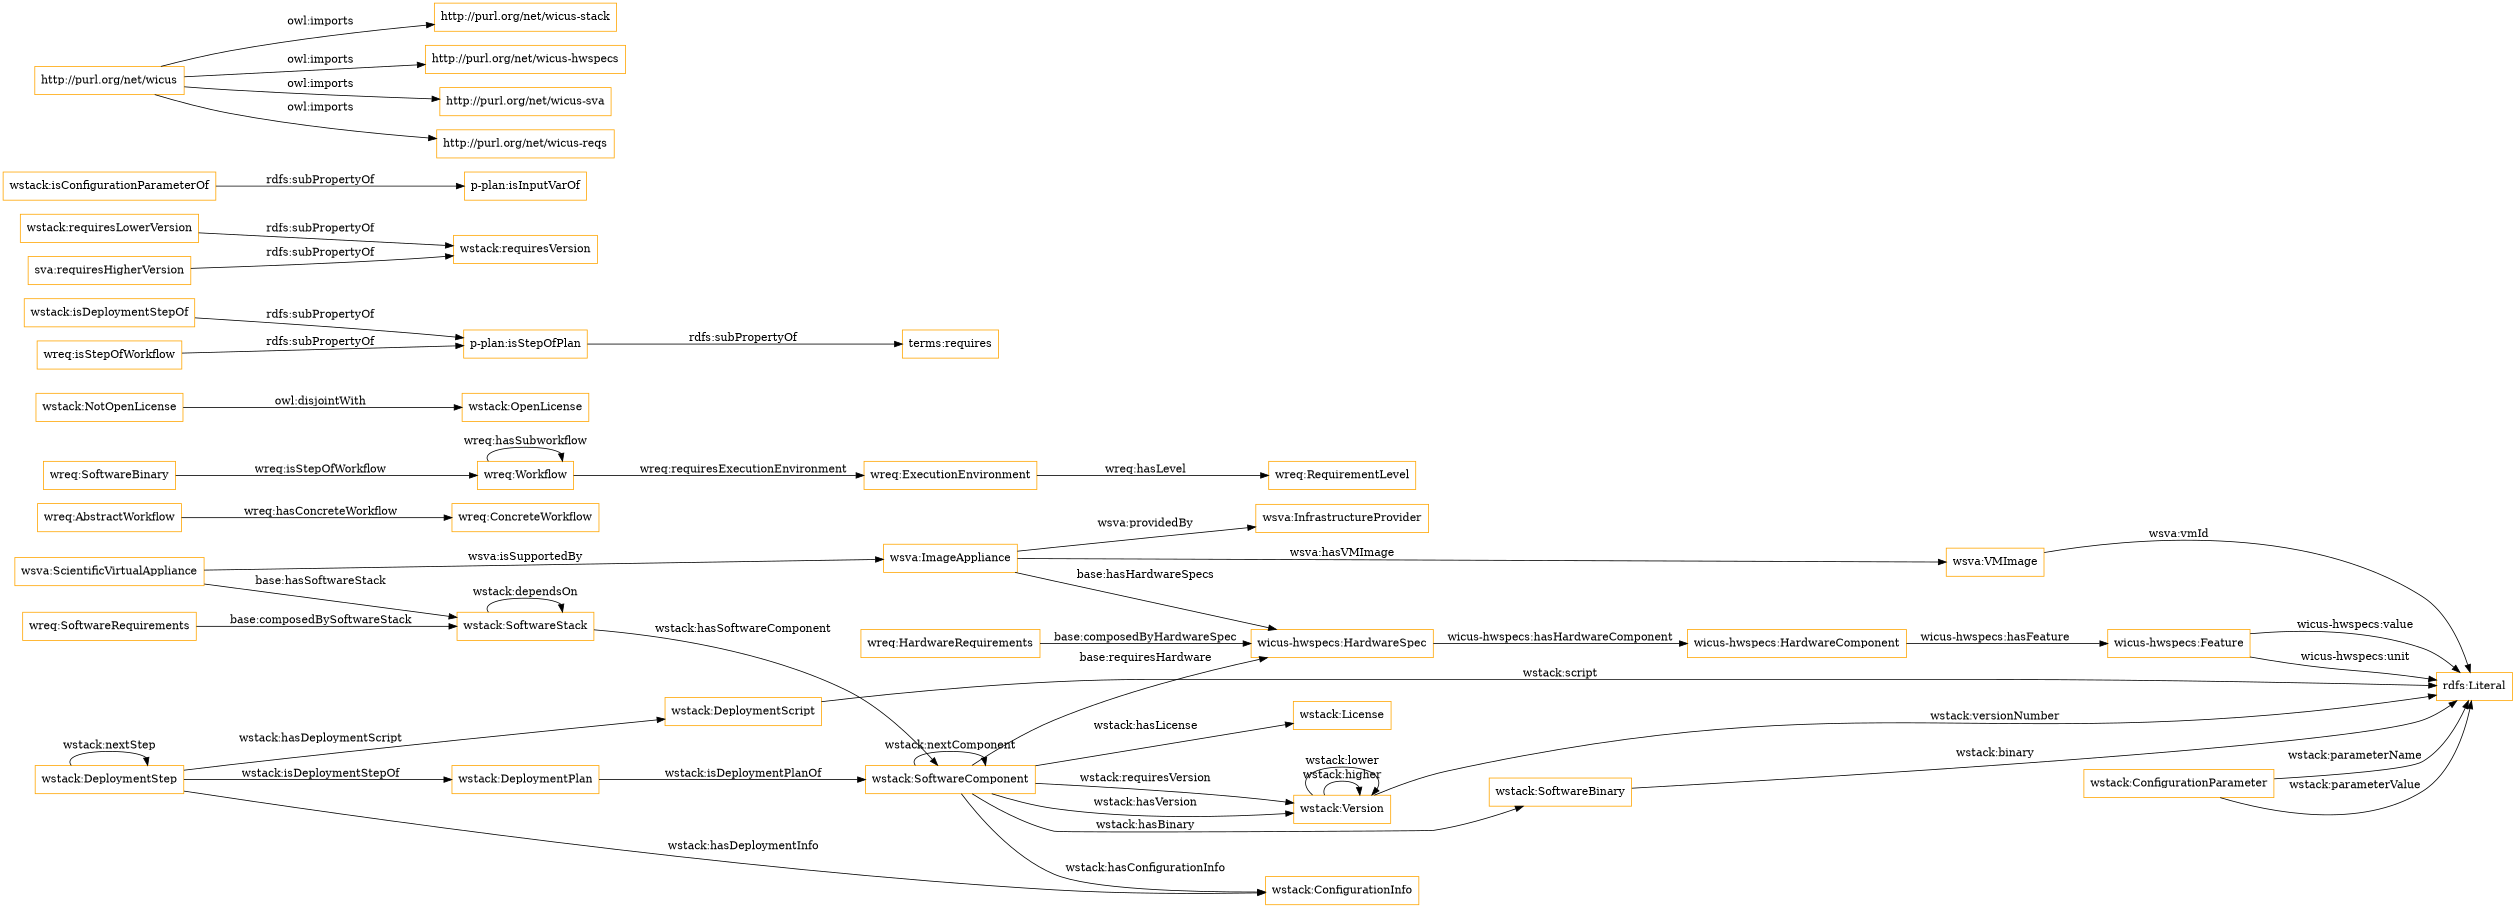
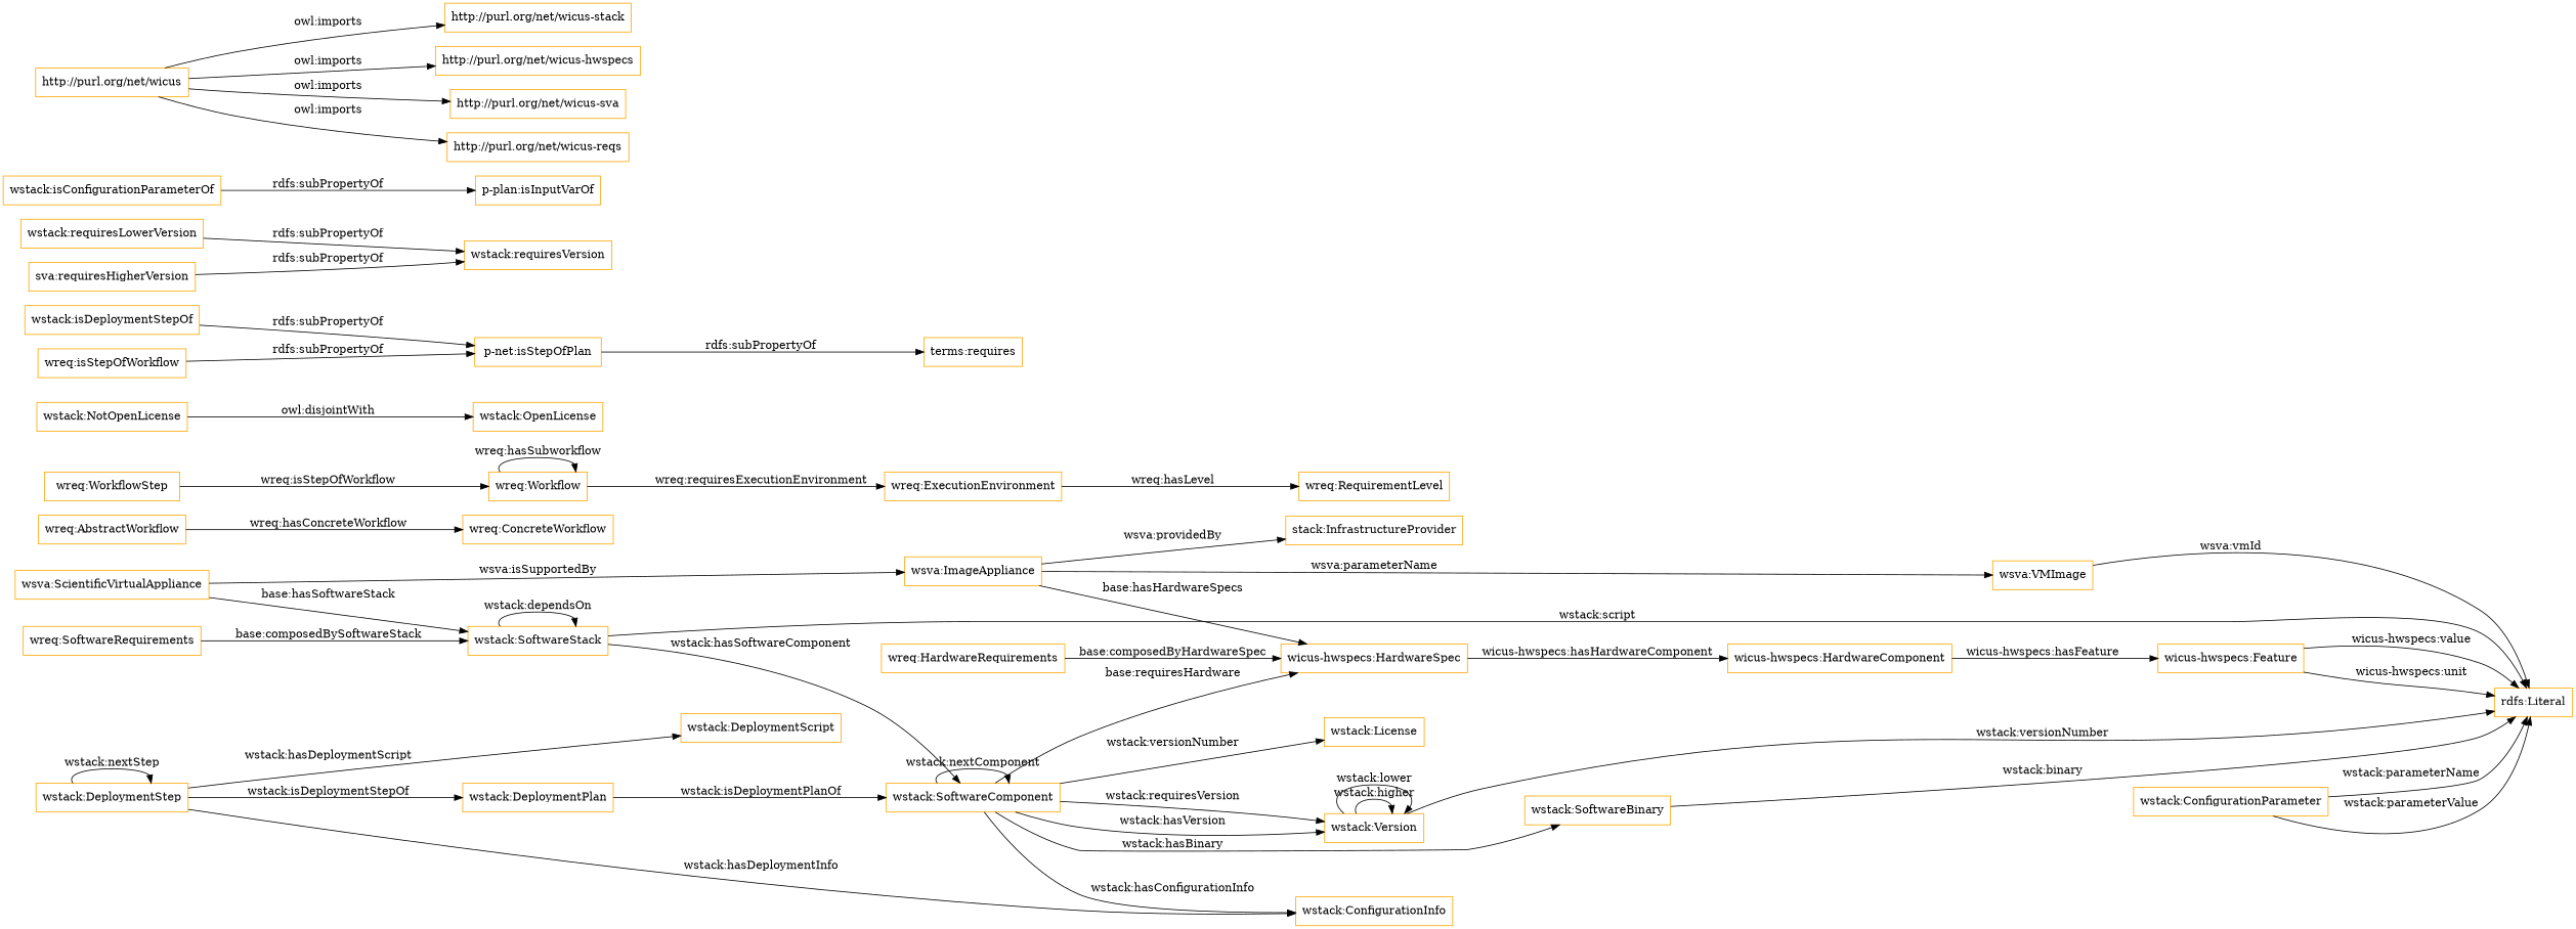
  digraph {
    rankdir=LR
    node [color=orange shape=rectangle]
    "wsva:ScientificVirtualAppliance"
    "wsva:ImageAppliance"
    "wstack:SoftwareStack"
    "wicus-hwspecs:HardwareSpec"
    "wsva:VMImage"
-   "wsva:InfrastructureProvider"
+   "wsva:InfrastructureProvider" [label="stack:InfrastructureProvider"]
    "wstack:SoftwareComponent"
    "wicus-hwspecs:HardwareComponent"
    "rdfs:Literal"
    "wstack:ConfigurationInfo"
    "wstack:Version"
    "wstack:SoftwareBinary"
    "wstack:License"
    "wreq:SoftwareRequirements"
    "wreq:HardwareRequirements"
    "wicus-hwspecs:Feature"
    "wreq:AbstractWorkflow"
    "wreq:ConcreteWorkflow"
-   "wreq:WorkflowStep" [label="wreq:SoftwareBinary"]
+   "wreq:WorkflowStep"
    "wreq:Workflow"
    "wreq:ExecutionEnvironment"
    "wreq:RequirementLevel"
    "wstack:DeploymentStep"
    "wstack:DeploymentScript"
    "wstack:DeploymentPlan"
    "wstack:ConfigurationParameter"
    "wstack:NotOpenLicense"
    "wstack:OpenLicense"
    "wstack:isDeploymentStepOf"
-   "p-plan:isStepOfPlan"
+   "p-plan:isStepOfPlan" [label="p-net:isStepOfPlan"]
    "terms:requires"
    "wstack:requiresLowerVersion"
    "wstack:requiresVersion"
    n34 [label="sva:requiresHigherVersion"]
    "wstack:isConfigurationParameterOf"
    "p-plan:isInputVarOf"
    "wreq:isStepOfWorkflow"
    "http://purl.org/net/wicus"
    "http://purl.org/net/wicus-stack"
    "http://purl.org/net/wicus-hwspecs"
    "http://purl.org/net/wicus-sva"
    "http://purl.org/net/wicus-reqs"
    "wsva:ScientificVirtualAppliance" -> "wsva:ImageAppliance" [label="wsva:isSupportedBy"]
    "wsva:ScientificVirtualAppliance" -> "wstack:SoftwareStack" [label="base:hasSoftwareStack"]
    "wsva:ImageAppliance" -> "wicus-hwspecs:HardwareSpec" [label="base:hasHardwareSpecs"]
-   "wsva:ImageAppliance" -> "wsva:VMImage" [label="wsva:hasVMImage"]
+   "wsva:ImageAppliance" -> "wsva:VMImage" [label="wsva:parameterName"]
    "wsva:ImageAppliance" -> "wsva:InfrastructureProvider" [label="wsva:providedBy"]
    "wstack:SoftwareStack" -> "wstack:SoftwareStack" [label="wstack:dependsOn"]
    "wstack:SoftwareStack" -> "wstack:SoftwareComponent" [label="wstack:hasSoftwareComponent"]
    "wicus-hwspecs:HardwareSpec" -> "wicus-hwspecs:HardwareComponent" [label="wicus-hwspecs:hasHardwareComponent"]
    "wsva:VMImage" -> "rdfs:Literal" [label="wsva:vmId"]
    "wstack:SoftwareComponent" -> "wicus-hwspecs:HardwareSpec" [label="base:requiresHardware"]
    "wstack:SoftwareComponent" -> "wstack:SoftwareComponent" [label="wstack:nextComponent"]
    "wstack:SoftwareComponent" -> "wstack:ConfigurationInfo" [label="wstack:hasConfigurationInfo"]
    "wstack:SoftwareComponent" -> "wstack:Version" [label="wstack:hasVersion"]
    "wstack:SoftwareComponent" -> "wstack:Version" [label="wstack:requiresVersion"]
    "wstack:SoftwareComponent" -> "wstack:SoftwareBinary" [label="wstack:hasBinary"]
-   "wstack:SoftwareComponent" -> "wstack:License" [label="wstack:hasLicense"]
+   "wstack:SoftwareComponent" -> "wstack:License" [label="wstack:versionNumber"]
    "wicus-hwspecs:HardwareComponent" -> "wicus-hwspecs:Feature" [label="wicus-hwspecs:hasFeature"]
    "wstack:Version" -> "rdfs:Literal" [label="wstack:versionNumber"]
    "wstack:Version" -> "wstack:Version" [label="wstack:higher"]
    "wstack:Version" -> "wstack:Version" [label="wstack:lower"]
    "wstack:SoftwareBinary" -> "rdfs:Literal" [label="wstack:binary"]
    "wreq:SoftwareRequirements" -> "wstack:SoftwareStack" [label="base:composedBySoftwareStack"]
    "wreq:HardwareRequirements" -> "wicus-hwspecs:HardwareSpec" [label="base:composedByHardwareSpec"]
    "wicus-hwspecs:Feature" -> "rdfs:Literal" [label="wicus-hwspecs:value"]
    "wicus-hwspecs:Feature" -> "rdfs:Literal" [label="wicus-hwspecs:unit"]
    "wreq:AbstractWorkflow" -> "wreq:ConcreteWorkflow" [label="wreq:hasConcreteWorkflow"]
    "wreq:WorkflowStep" -> "wreq:Workflow" [label="wreq:isStepOfWorkflow"]
    "wreq:Workflow" -> "wreq:Workflow" [label="wreq:hasSubworkflow"]
    "wreq:Workflow" -> "wreq:ExecutionEnvironment" [label="wreq:requiresExecutionEnvironment"]
    "wreq:ExecutionEnvironment" -> "wreq:RequirementLevel" [label="wreq:hasLevel"]
    "wstack:DeploymentStep" -> "wstack:ConfigurationInfo" [label="wstack:hasDeploymentInfo"]
    "wstack:DeploymentStep" -> "wstack:DeploymentStep" [label="wstack:nextStep"]
    "wstack:DeploymentStep" -> "wstack:DeploymentScript" [label="wstack:hasDeploymentScript"]
    "wstack:DeploymentStep" -> "wstack:DeploymentPlan" [label="wstack:isDeploymentStepOf"]
-   "wstack:DeploymentScript" -> "rdfs:Literal" [label="wstack:script"]
+   "wstack:SoftwareStack" -> "rdfs:Literal" [label="wstack:script"]
    "wstack:DeploymentPlan" -> "wstack:SoftwareComponent" [label="wstack:isDeploymentPlanOf"]
    "wstack:ConfigurationParameter" -> "rdfs:Literal" [label="wstack:parameterValue"]
    "wstack:ConfigurationParameter" -> "rdfs:Literal" [label="wstack:parameterName"]
    "wstack:NotOpenLicense" -> "wstack:OpenLicense" [label="owl:disjointWith"]
    "wstack:isDeploymentStepOf" -> "p-plan:isStepOfPlan" [label="rdfs:subPropertyOf"]
    "p-plan:isStepOfPlan" -> "terms:requires" [label="rdfs:subPropertyOf"]
    "wstack:requiresLowerVersion" -> "wstack:requiresVersion" [label="rdfs:subPropertyOf"]
    n34 -> "wstack:requiresVersion" [label="rdfs:subPropertyOf"]
    "wstack:isConfigurationParameterOf" -> "p-plan:isInputVarOf" [label="rdfs:subPropertyOf"]
    "wreq:isStepOfWorkflow" -> "p-plan:isStepOfPlan" [label="rdfs:subPropertyOf"]
    "http://purl.org/net/wicus" -> "http://purl.org/net/wicus-stack" [label="owl:imports"]
    "http://purl.org/net/wicus" -> "http://purl.org/net/wicus-hwspecs" [label="owl:imports"]
    "http://purl.org/net/wicus" -> "http://purl.org/net/wicus-sva" [label="owl:imports"]
    "http://purl.org/net/wicus" -> "http://purl.org/net/wicus-reqs" [label="owl:imports"]
  }
